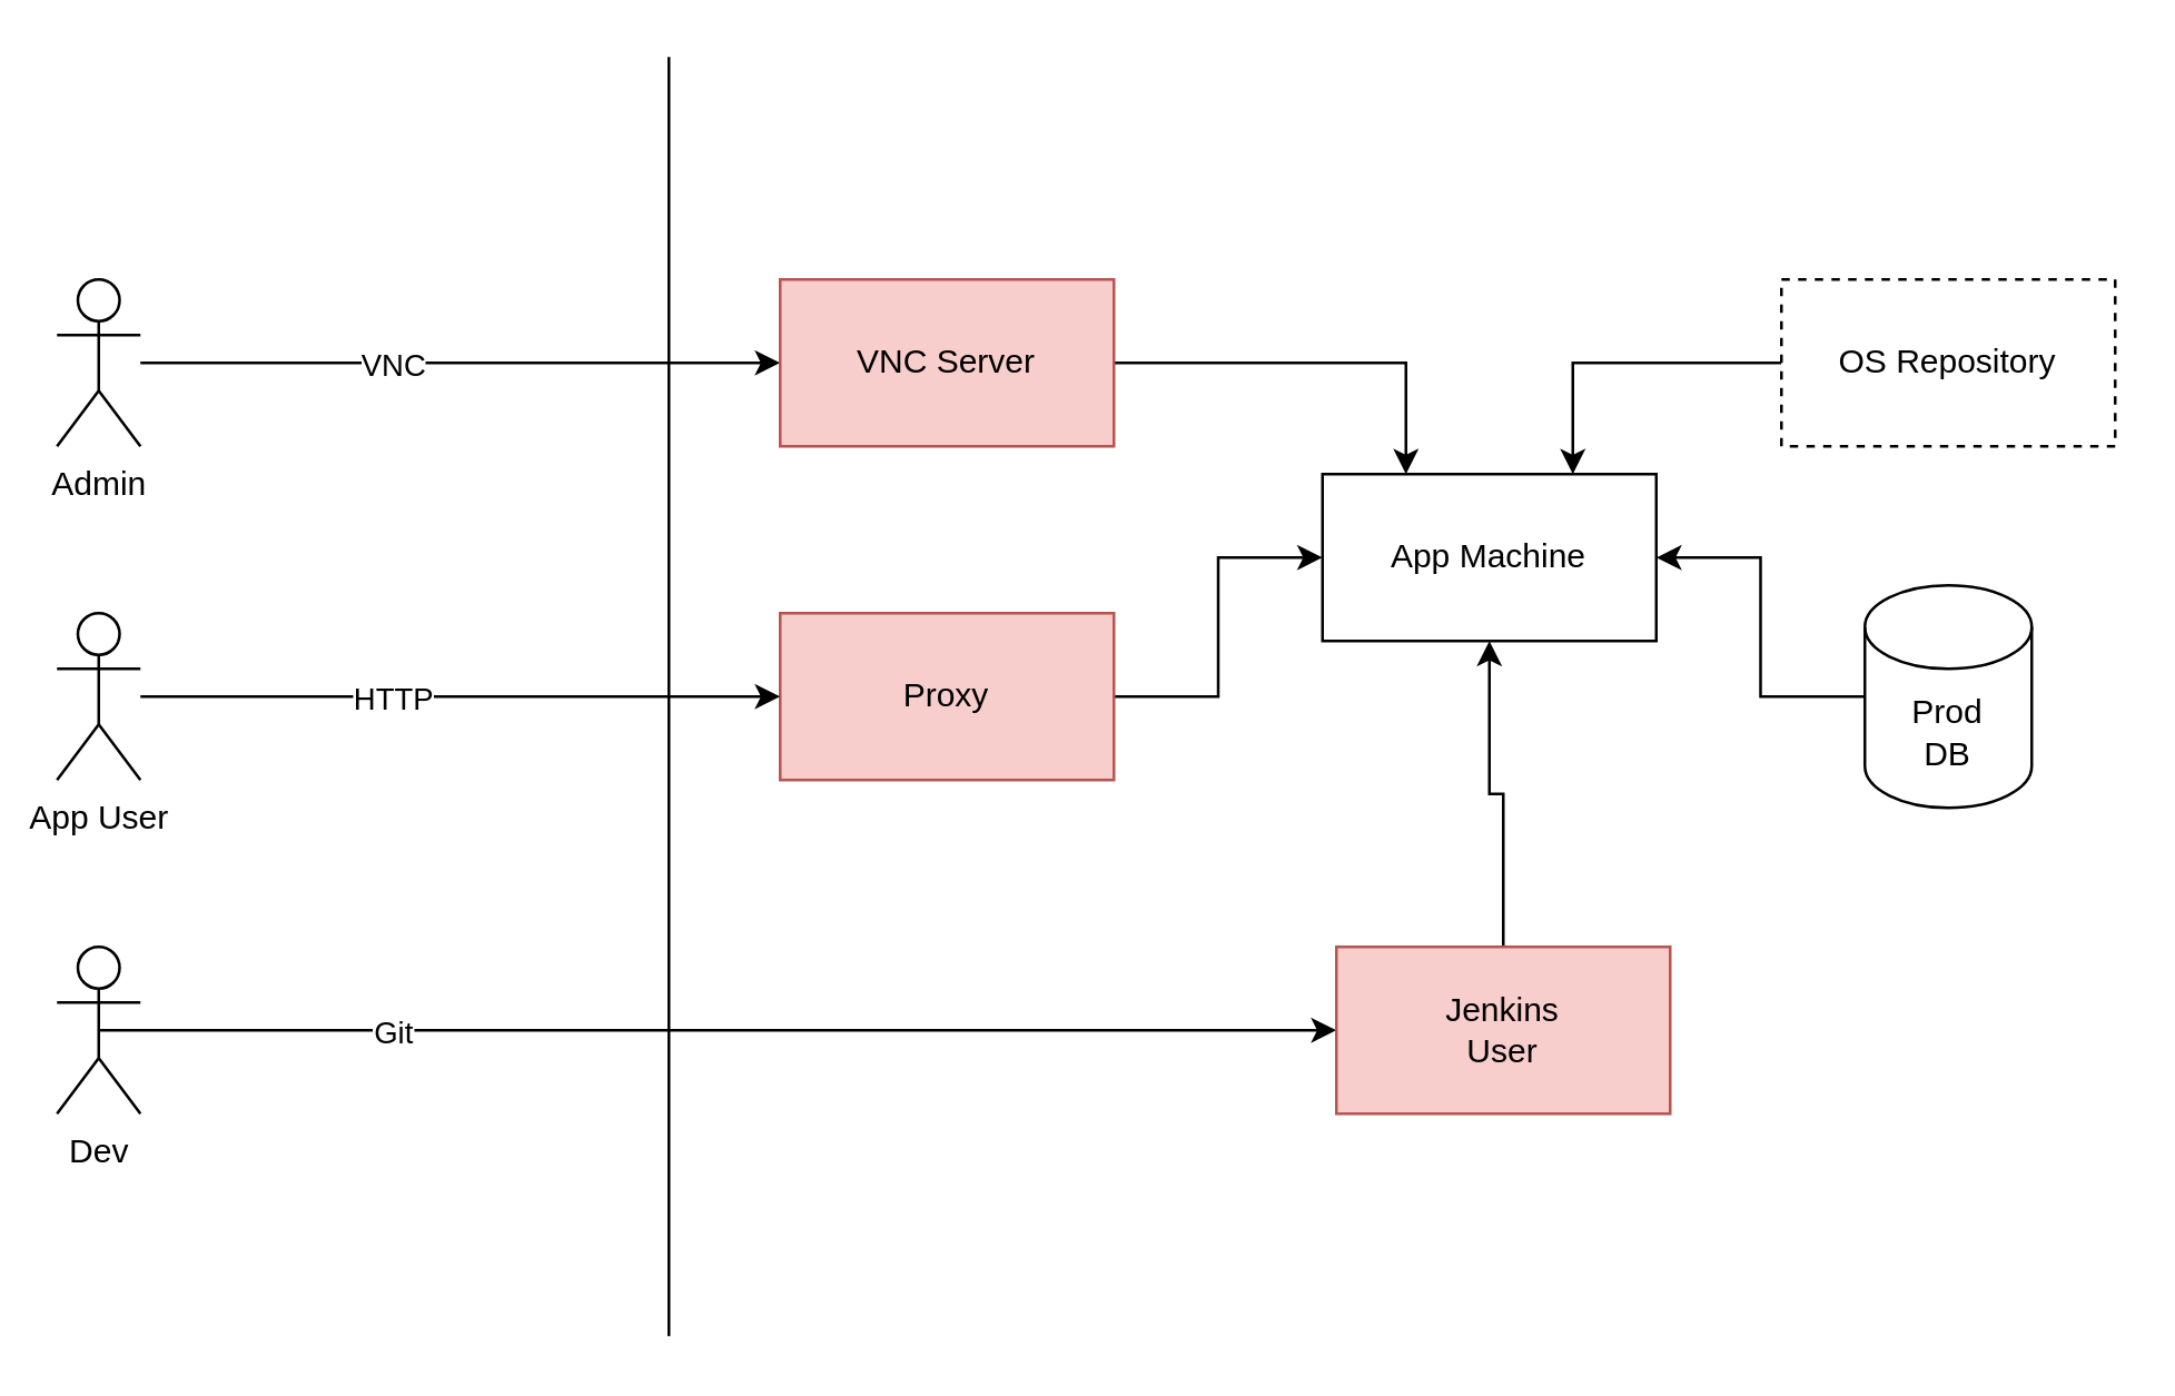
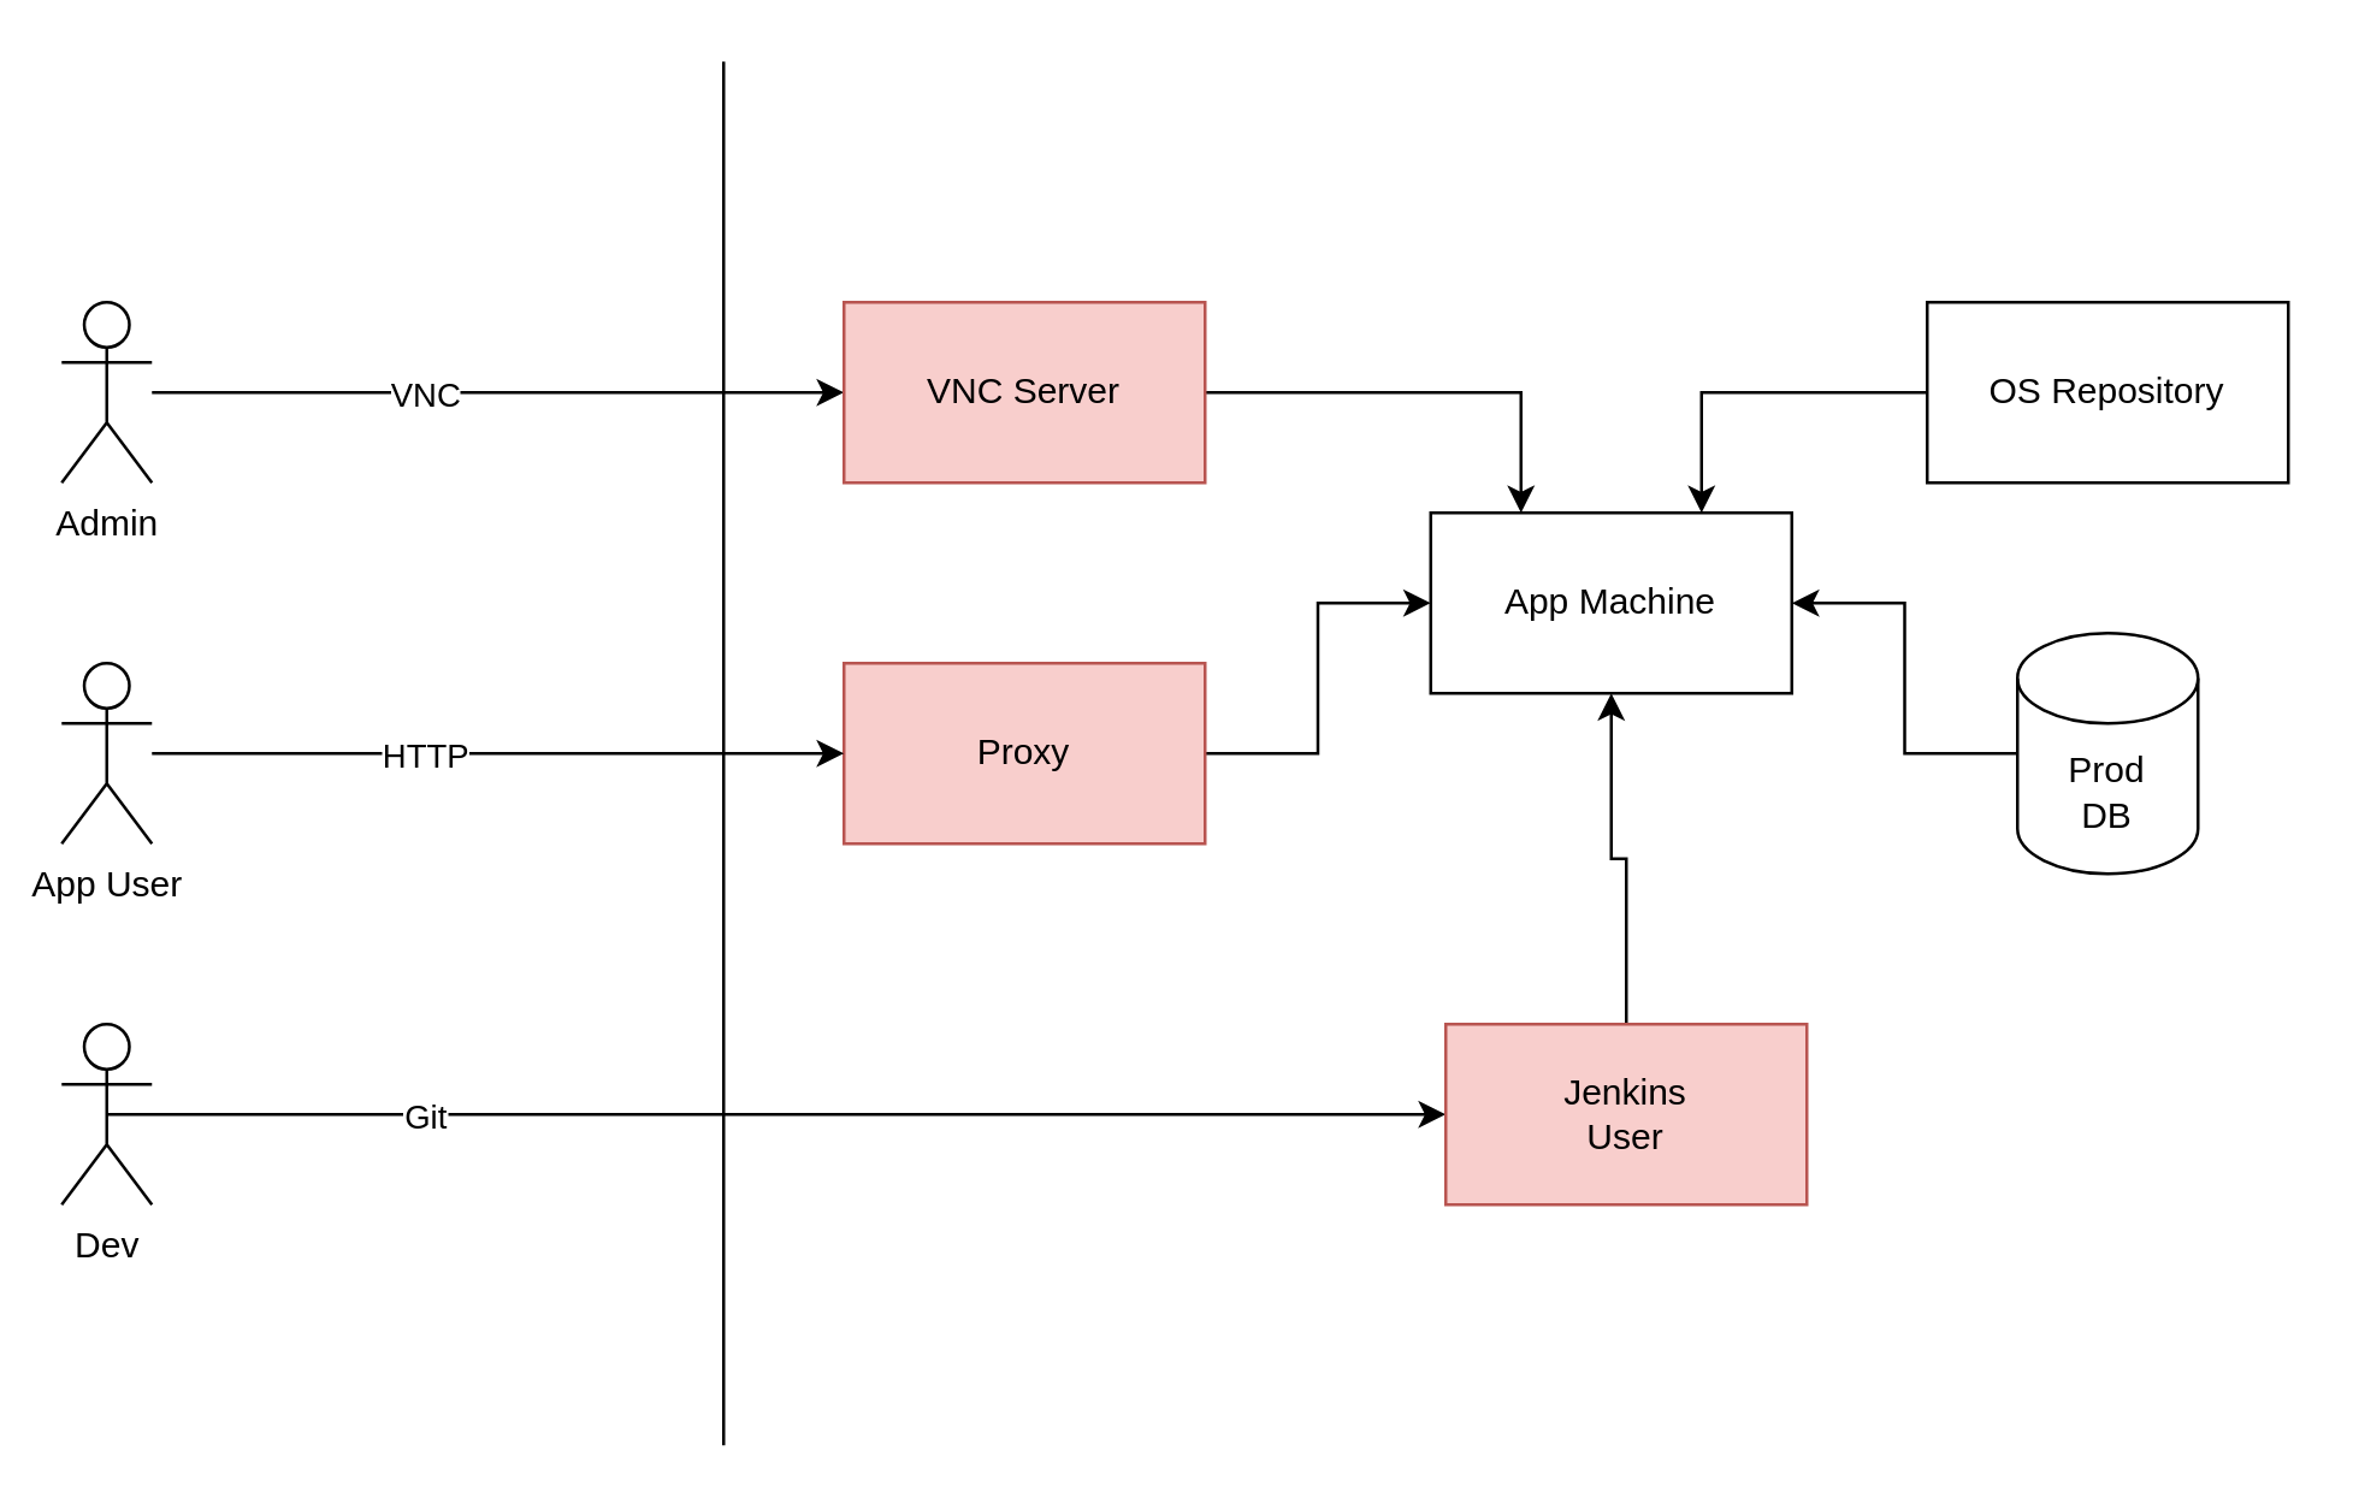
  <mxCell id="0" />
  <mxCell id="1" parent="0" />
  <mxCell id="2" style="edgeStyle=orthogonalEdgeStyle;rounded=0;orthogonalLoop=1;jettySize=auto;html=1;exitX=0.5;exitY=0.5;exitDx=0;exitDy=0;exitPerimeter=0;entryX=0;entryY=0.5;entryDx=0;entryDy=0;" edge="1" parent="1" source="4" target="7"><mxGeometry relative="1" as="geometry" /></mxCell>
  <mxCell id="3" value="Git" style="edgeLabel;html=1;align=center;verticalAlign=middle;resizable=0;points=[];" vertex="1" connectable="0" parent="2"><mxGeometry x="0.771" y="1" relative="1" as="geometry"><mxPoint x="-289" y="1" as="offset" /></mxGeometry></mxCell>
  <mxCell id="4" value="Dev" style="shape=umlActor;verticalLabelPosition=bottom;verticalAlign=top;html=1;outlineConnect=0;" vertex="1" parent="1"><mxGeometry x="20" y="340" width="30" height="60" as="geometry" /></mxCell>
  <mxCell id="5" value="" style="endArrow=none;html=1;rounded=0;" edge="1" parent="1"><mxGeometry width="50" height="50" relative="1" as="geometry"><mxPoint x="240" y="480" as="sourcePoint" /><mxPoint x="240" y="20" as="targetPoint" /></mxGeometry></mxCell>
  <mxCell id="6" style="edgeStyle=orthogonalEdgeStyle;rounded=0;orthogonalLoop=1;jettySize=auto;html=1;entryX=0.5;entryY=1;entryDx=0;entryDy=0;" edge="1" parent="1" source="7" target="8"><mxGeometry relative="1" as="geometry" /></mxCell>
  <mxCell id="7" value="Jenkins&lt;br&gt;User" style="rounded=0;whiteSpace=wrap;html=1;fillColor=#f8cecc;strokeColor=#b85450;" vertex="1" parent="1"><mxGeometry x="480" y="340" width="120" height="60" as="geometry" /></mxCell>
  <mxCell id="8" value="App Machine" style="rounded=0;whiteSpace=wrap;html=1;" vertex="1" parent="1"><mxGeometry x="475" y="170" width="120" height="60" as="geometry" /></mxCell>
  <mxCell id="9" style="edgeStyle=orthogonalEdgeStyle;rounded=0;orthogonalLoop=1;jettySize=auto;html=1;entryX=0;entryY=0.5;entryDx=0;entryDy=0;" edge="1" parent="1" source="10" target="8"><mxGeometry relative="1" as="geometry" /></mxCell>
  <mxCell id="10" value="Proxy" style="rounded=0;whiteSpace=wrap;html=1;fillColor=#f8cecc;strokeColor=#b85450;" vertex="1" parent="1"><mxGeometry x="280" y="220" width="120" height="60" as="geometry" /></mxCell>
  <mxCell id="11" style="edgeStyle=orthogonalEdgeStyle;rounded=0;orthogonalLoop=1;jettySize=auto;html=1;entryX=0;entryY=0.5;entryDx=0;entryDy=0;" edge="1" parent="1" source="13" target="10"><mxGeometry relative="1" as="geometry" /></mxCell>
  <mxCell id="12" value="HTTP" style="edgeLabel;html=1;align=center;verticalAlign=middle;resizable=0;points=[];" vertex="1" connectable="0" parent="11"><mxGeometry x="-0.157" y="3" relative="1" as="geometry"><mxPoint x="-7" y="3" as="offset" /></mxGeometry></mxCell>
  <mxCell id="13" value="App User" style="shape=umlActor;verticalLabelPosition=bottom;verticalAlign=top;html=1;outlineConnect=0;" vertex="1" parent="1"><mxGeometry x="20" y="220" width="30" height="60" as="geometry" /></mxCell>
  <mxCell id="14" style="edgeStyle=orthogonalEdgeStyle;rounded=0;orthogonalLoop=1;jettySize=auto;html=1;entryX=0;entryY=0.5;entryDx=0;entryDy=0;" edge="1" parent="1" source="16" target="18"><mxGeometry relative="1" as="geometry" /></mxCell>
  <mxCell id="15" value="VNC" style="edgeLabel;html=1;align=center;verticalAlign=middle;resizable=0;points=[];" vertex="1" connectable="0" parent="14"><mxGeometry x="-0.174" y="-1" relative="1" as="geometry"><mxPoint x="-5" y="-1" as="offset" /></mxGeometry></mxCell>
  <mxCell id="16" value="Admin" style="shape=umlActor;verticalLabelPosition=bottom;verticalAlign=top;html=1;outlineConnect=0;" vertex="1" parent="1"><mxGeometry x="20" y="100" width="30" height="60" as="geometry" /></mxCell>
  <mxCell id="17" style="edgeStyle=orthogonalEdgeStyle;rounded=0;orthogonalLoop=1;jettySize=auto;html=1;entryX=0.25;entryY=0;entryDx=0;entryDy=0;" edge="1" parent="1" source="18" target="8"><mxGeometry relative="1" as="geometry" /></mxCell>
  <mxCell id="18" value="VNC Server" style="rounded=0;whiteSpace=wrap;html=1;fillColor=#f8cecc;strokeColor=#b85450;" vertex="1" parent="1"><mxGeometry x="280" y="100" width="120" height="60" as="geometry" /></mxCell>
  <mxCell id="19" style="edgeStyle=orthogonalEdgeStyle;rounded=0;orthogonalLoop=1;jettySize=auto;html=1;entryX=0.75;entryY=0;entryDx=0;entryDy=0;" edge="1" parent="1" source="20" target="8"><mxGeometry relative="1" as="geometry" /></mxCell>
- <mxCell id="20" value="OS Repository" style="rounded=0;whiteSpace=wrap;html=1;dashed=1;" vertex="1" parent="1"><mxGeometry x="640" y="100" width="120" height="60" as="geometry" /></mxCell>
+ <mxCell id="20" value="OS Repository" style="rounded=0;whiteSpace=wrap;html=1;" vertex="1" parent="1"><mxGeometry x="640" y="100" width="120" height="60" as="geometry" /></mxCell>
  <mxCell id="21" style="edgeStyle=orthogonalEdgeStyle;rounded=0;orthogonalLoop=1;jettySize=auto;html=1;entryX=1;entryY=0.5;entryDx=0;entryDy=0;" edge="1" parent="1" source="22" target="8"><mxGeometry relative="1" as="geometry" /></mxCell>
  <mxCell id="22" value="&lt;div&gt;Prod&lt;/div&gt;&lt;div&gt;DB&lt;br&gt;&lt;/div&gt;" style="shape=cylinder3;whiteSpace=wrap;html=1;boundedLbl=1;backgroundOutline=1;size=15;" vertex="1" parent="1"><mxGeometry x="670" y="210" width="60" height="80" as="geometry" /></mxCell>
